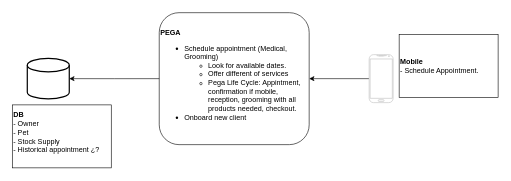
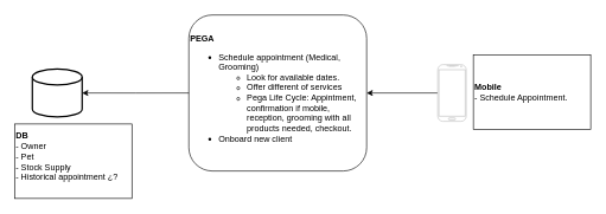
  <mxCell id="0" />
  <mxCell id="1" parent="0" />
  <mxCell id="2" value="" style="strokeWidth=2;html=1;shape=mxgraph.flowchart.database;whiteSpace=wrap;" vertex="1" parent="1"><mxGeometry x="45" y="96.5" width="70" height="67.5" as="geometry" /></mxCell>
  <mxCell id="3" value="&lt;b&gt;PEGA&lt;/b&gt;&lt;br&gt;&lt;ul&gt;&lt;li&gt;Schedule appointment (Medical, Grooming)&lt;/li&gt;&lt;ul&gt;&lt;li&gt;Look for available dates.&lt;/li&gt;&lt;li&gt;Offer different of services&lt;/li&gt;&lt;li&gt;Pega Life Cycle: Appintment, confirmation if mobile, reception, grooming with all products needed, checkout.&amp;nbsp;&lt;/li&gt;&lt;/ul&gt;&lt;li&gt;Onboard new client&lt;/li&gt;&lt;/ul&gt;" style="rounded=1;whiteSpace=wrap;html=1;align=left;" vertex="1" parent="1"><mxGeometry x="265" y="20.25" width="250" height="220" as="geometry" /></mxCell>
  <mxCell id="4" value="&lt;div style=&quot;&quot;&gt;&lt;span style=&quot;background-color: initial;&quot;&gt;&lt;b&gt;DB&lt;/b&gt;&lt;/span&gt;&lt;/div&gt;&lt;div style=&quot;&quot;&gt;&lt;span style=&quot;background-color: initial;&quot;&gt;- Owner&lt;/span&gt;&lt;/div&gt;&lt;div style=&quot;&quot;&gt;&lt;span style=&quot;background-color: initial;&quot;&gt;- Pet&lt;/span&gt;&lt;/div&gt;&lt;div style=&quot;&quot;&gt;- Stock Supply&lt;/div&gt;&lt;div style=&quot;&quot;&gt;- Historical appointment ¿?&lt;/div&gt;&lt;div style=&quot;&quot;&gt;&lt;br&gt;&lt;/div&gt;" style="whiteSpace=wrap;html=1;align=left;" vertex="1" parent="1"><mxGeometry x="20" y="174" width="165" height="105" as="geometry" /></mxCell>
  <mxCell id="5" style="edgeStyle=orthogonalEdgeStyle;rounded=0;orthogonalLoop=1;jettySize=auto;html=1;" edge="1" parent="1" source="6" target="3"><mxGeometry relative="1" as="geometry" /></mxCell>
  <mxCell id="6" value="" style="verticalLabelPosition=bottom;verticalAlign=top;html=1;shadow=0;dashed=0;strokeWidth=1;shape=mxgraph.android.phone2;strokeColor=#c0c0c0;" vertex="1" parent="1"><mxGeometry x="615" y="90.25" width="40" height="80" as="geometry" /></mxCell>
  <mxCell id="7" style="edgeStyle=orthogonalEdgeStyle;rounded=0;orthogonalLoop=1;jettySize=auto;html=1;exitX=0;exitY=0.5;exitDx=0;exitDy=0;entryX=1;entryY=0.5;entryDx=0;entryDy=0;entryPerimeter=0;" edge="1" parent="1" source="3" target="2"><mxGeometry relative="1" as="geometry" /></mxCell>
- <mxCell id="8" value="&lt;div style=&quot;&quot;&gt;&lt;span style=&quot;background-color: initial;&quot;&gt;&lt;b&gt;Mobile&lt;/b&gt;&lt;/span&gt;&lt;/div&gt;&lt;div style=&quot;&quot;&gt;&lt;span style=&quot;background-color: initial;&quot;&gt;- Schedule Appointment.&lt;/span&gt;&lt;/div&gt;" style="whiteSpace=wrap;html=1;align=left;" vertex="1" parent="1"><mxGeometry x="665" y="56.5" width="165" height="105" as="geometry" /></mxCell>
+ <mxCell id="8" value="&lt;div style=&quot;&quot;&gt;&lt;span style=&quot;background-color: initial;&quot;&gt;&lt;b&gt;Mobile&lt;/b&gt;&lt;/span&gt;&lt;/div&gt;&lt;div style=&quot;&quot;&gt;&lt;span style=&quot;background-color: initial;&quot;&gt;- Schedule Appointment.&lt;/span&gt;&lt;/div&gt;" style="whiteSpace=wrap;html=1;align=left;" vertex="1" parent="1"><mxGeometry x="665" y="76.5" width="165" height="105" as="geometry" /></mxCell>
